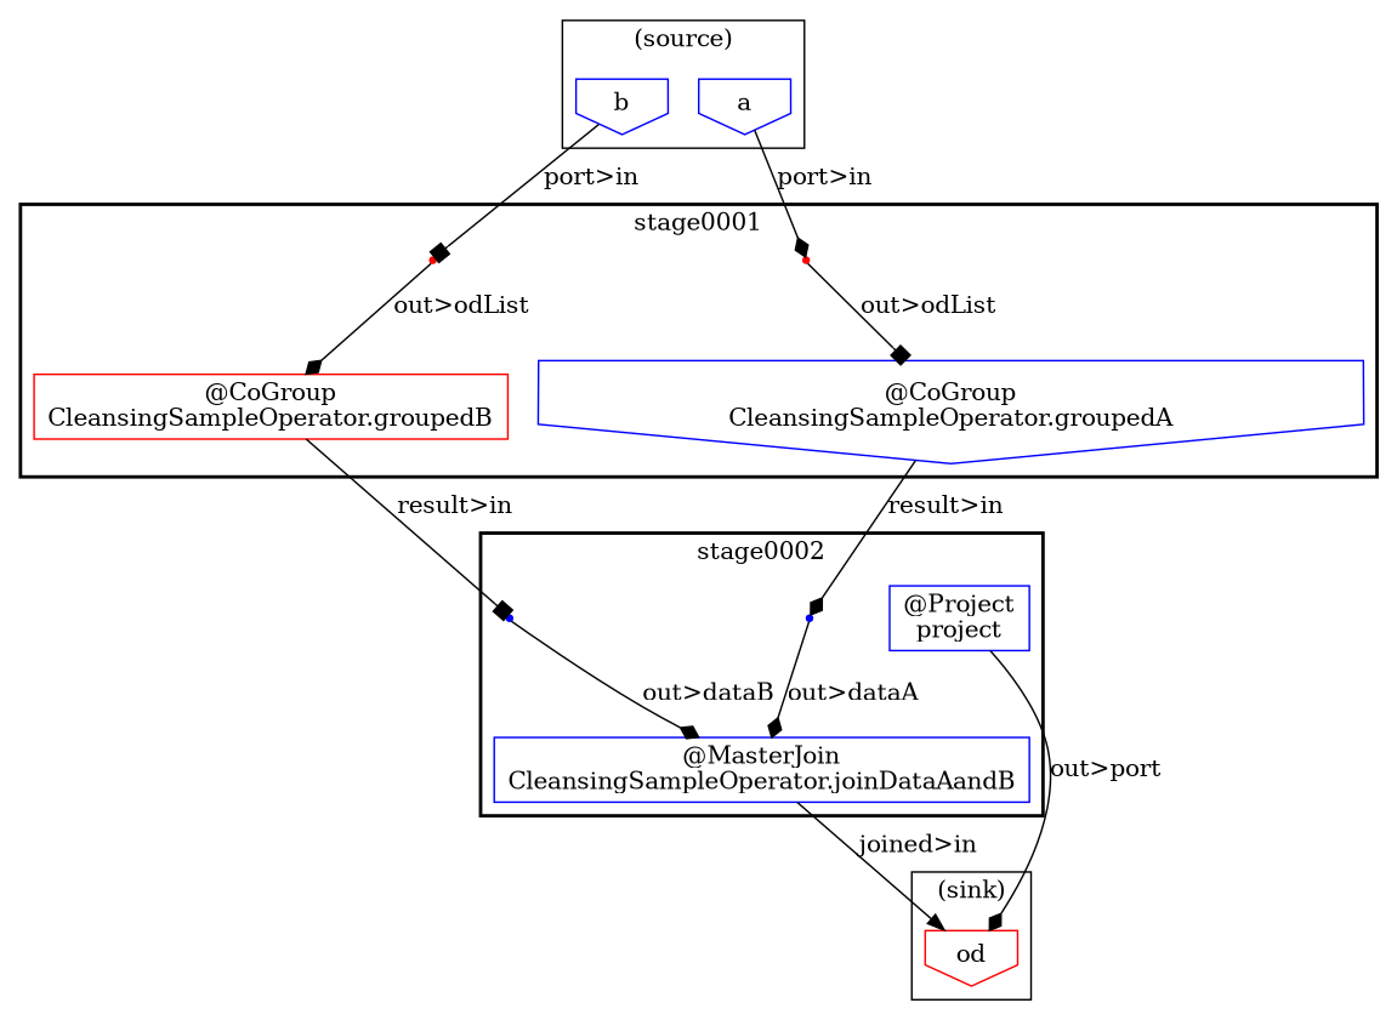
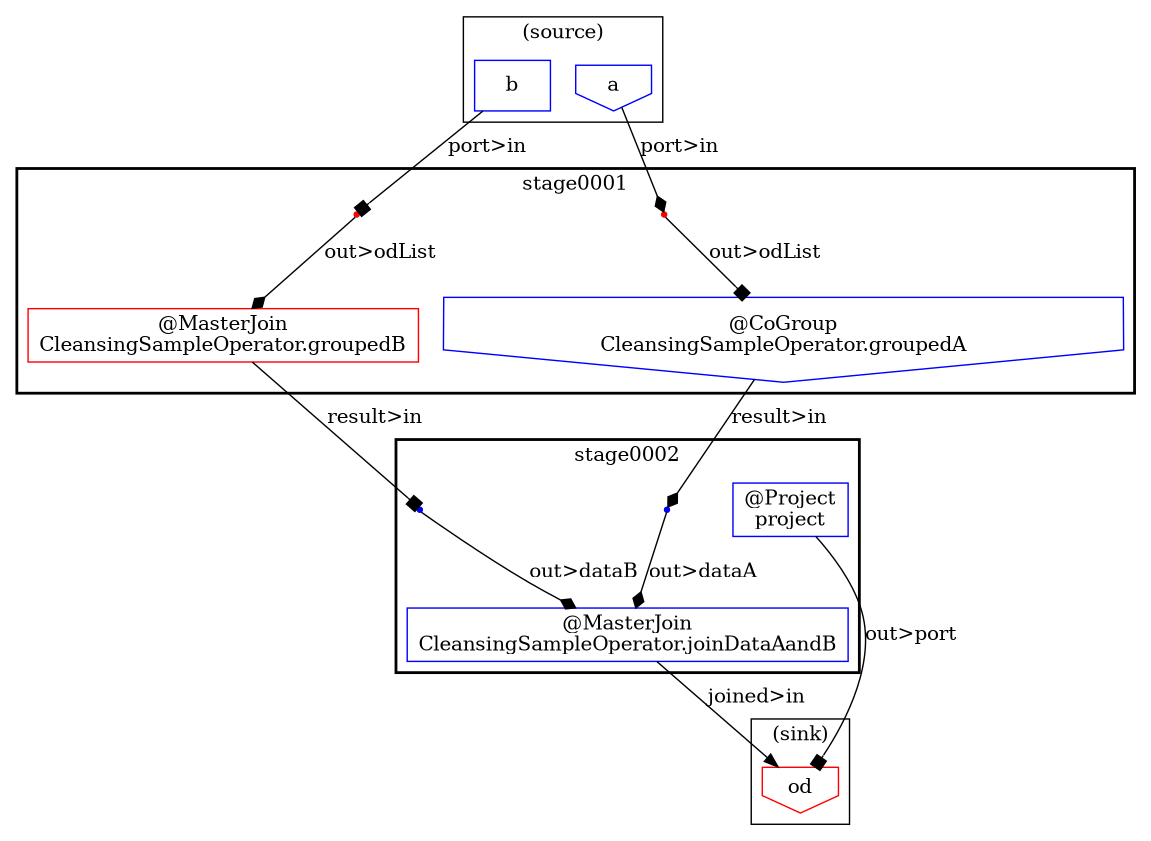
  digraph {
    node [color=blue shape=point]
    edge [arrowhead=diamond]
    n1 [label="@Project\nproject" shape=box]
    n2 [label="@MasterJoin\nCleansingSampleOperator.joinDataAandB" shape=box]
    "c8bc4cf8-3375-4fb1-a92b-6c0623a74266"
    "949df09c-a9e1-437c-b083-f50f347c2031"
    n5 [color=red label=od shape=invhouse]
-   n6 [label=b shape=invhouse]
+   n6 [label=b shape=box]
    n7 [label=a shape=invhouse]
-   n8 [color=red label="@CoGroup\nCleansingSampleOperator.groupedB" shape=box]
+   n8 [color=red label="@MasterJoin\nCleansingSampleOperator.groupedB" shape=box]
    n9 [label="@CoGroup\nCleansingSampleOperator.groupedA" shape=invhouse]
    "ee5cdc98-c5bc-4312-a1c4-4a4b790a885f" [color=red]
    "d22652b2-bcf0-4628-98cb-8f3704cdcf1f" [color=red]
    subgraph cluster_1 {
      label=stage0002
      style=bold
      n1
      n2
      "c8bc4cf8-3375-4fb1-a92b-6c0623a74266"
      "949df09c-a9e1-437c-b083-f50f347c2031"
    }
    subgraph cluster_2 {
      label="(sink)"
      n5
    }
    subgraph cluster_3 {
      label="(source)"
      n6
      n7
    }
    subgraph cluster_4 {
      label=stage0001
      style=bold
      n8
      n9
      "ee5cdc98-c5bc-4312-a1c4-4a4b790a885f"
      "d22652b2-bcf0-4628-98cb-8f3704cdcf1f"
    }
-   n1 -> n5 [label="out>port"]
+   n1 -> n5 [arrowhead=box label="out>port"]
    n2 -> n5 [arrowhead=normal label="joined>in"]
    "c8bc4cf8-3375-4fb1-a92b-6c0623a74266" -> n2 [label="out>dataA"]
    "949df09c-a9e1-437c-b083-f50f347c2031" -> n2 [label="out>dataB"]
    n6 -> "d22652b2-bcf0-4628-98cb-8f3704cdcf1f" [arrowhead=box label="port>in"]
    n7 -> "ee5cdc98-c5bc-4312-a1c4-4a4b790a885f" [label="port>in"]
    n8 -> "949df09c-a9e1-437c-b083-f50f347c2031" [arrowhead=box label="result>in"]
    n9 -> "c8bc4cf8-3375-4fb1-a92b-6c0623a74266" [label="result>in"]
    "ee5cdc98-c5bc-4312-a1c4-4a4b790a885f" -> n9 [arrowhead=box label="out>odList"]
    "d22652b2-bcf0-4628-98cb-8f3704cdcf1f" -> n8 [label="out>odList"]
  }
